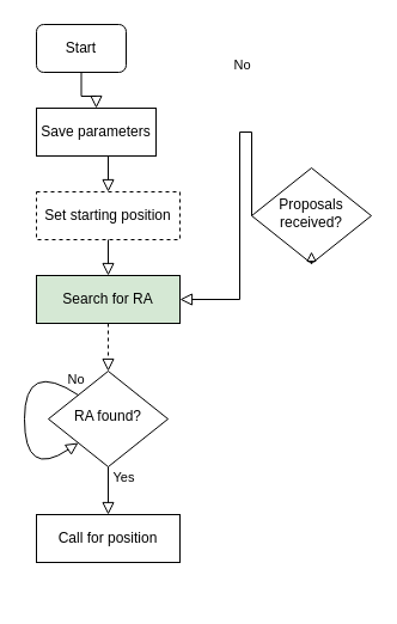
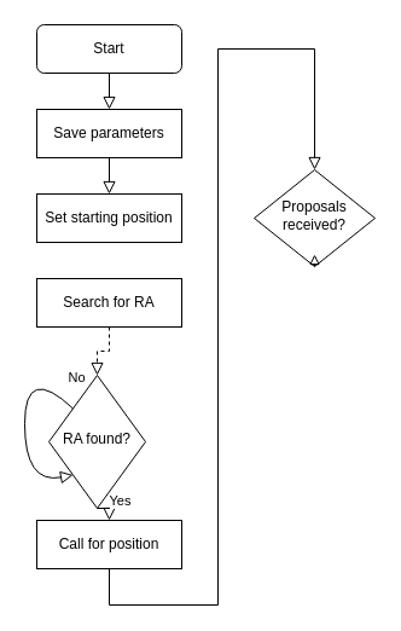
  <mxCell id="0" />
  <mxCell id="1" parent="0" />
  <mxCell id="2" value="" style="rounded=0;html=1;jettySize=auto;orthogonalLoop=1;fontSize=11;endArrow=block;endFill=0;endSize=8;strokeWidth=1;shadow=0;labelBackgroundColor=none;edgeStyle=orthogonalEdgeStyle;entryX=0.5;entryY=0;entryDx=0;entryDy=0;" parent="1" source="3" target="5" edge="1"><mxGeometry relative="1" as="geometry" /></mxCell>
- <mxCell id="3" value="Start" style="rounded=1;whiteSpace=wrap;html=1;fontSize=12;glass=0;strokeWidth=1;shadow=0;" parent="1" vertex="1"><mxGeometry x="30" y="20" width="75" height="40" as="geometry" /></mxCell>
+ <mxCell id="3" value="Start" style="rounded=1;whiteSpace=wrap;html=1;fontSize=12;glass=0;strokeWidth=1;shadow=0;" parent="1" vertex="1"><mxGeometry x="30" y="20" width="120" height="40" as="geometry" /></mxCell>
  <mxCell id="4" value="Proposals received?" style="rhombus;whiteSpace=wrap;html=1;shadow=0;fontFamily=Helvetica;fontSize=12;align=center;strokeWidth=1;spacing=6;spacingTop=-4;" parent="1" vertex="1"><mxGeometry x="210" y="140" width="100" height="80" as="geometry" /></mxCell>
- <mxCell id="5" value="Save parameters" style="rounded=0;whiteSpace=wrap;html=1;" parent="1" vertex="1"><mxGeometry x="30" y="90" width="100" height="40" as="geometry" /></mxCell>
- <mxCell id="6" value="Set starting position" style="rounded=0;whiteSpace=wrap;html=1;dashed=1;" parent="1" vertex="1"><mxGeometry x="30" y="160" width="120" height="40" as="geometry" /></mxCell>
+ <mxCell id="5" value="Save parameters" style="rounded=0;whiteSpace=wrap;html=1;" parent="1" vertex="1"><mxGeometry x="30" y="90" width="120" height="40" as="geometry" /></mxCell>
+ <mxCell id="6" value="Set starting position" style="rounded=0;whiteSpace=wrap;html=1;" parent="1" vertex="1"><mxGeometry x="30" y="160" width="120" height="40" as="geometry" /></mxCell>
  <mxCell id="7" value="Call for position" style="rounded=0;whiteSpace=wrap;html=1;" parent="1" vertex="1"><mxGeometry x="30" y="430" width="120" height="40" as="geometry" /></mxCell>
  <mxCell id="8" value="" style="rounded=0;html=1;jettySize=auto;orthogonalLoop=1;fontSize=11;endArrow=block;endFill=0;endSize=8;strokeWidth=1;shadow=0;labelBackgroundColor=none;edgeStyle=orthogonalEdgeStyle;entryX=0.5;entryY=0;entryDx=0;entryDy=0;exitX=0.5;exitY=1;exitDx=0;exitDy=0;" parent="1" source="5" target="6" edge="1"><mxGeometry relative="1" as="geometry"><mxPoint x="90" y="150" as="sourcePoint" /><mxPoint x="90" y="210" as="targetPoint" /><Array as="points" /></mxGeometry></mxCell>
  <mxCell id="9" value="" style="rounded=0;html=1;jettySize=auto;orthogonalLoop=1;fontSize=11;endArrow=block;endFill=0;endSize=8;strokeWidth=1;shadow=0;labelBackgroundColor=none;edgeStyle=orthogonalEdgeStyle;exitX=0.5;exitY=1;exitDx=0;exitDy=0;entryX=0.5;entryY=0;entryDx=0;entryDy=0;dashed=1;" parent="1" source="12" target="15" edge="1"><mxGeometry relative="1" as="geometry"><mxPoint x="230" y="180" as="sourcePoint" /><mxPoint x="110" y="290" as="targetPoint" /></mxGeometry></mxCell>
- <mxCell id="11" value="" style="rounded=0;html=1;jettySize=auto;orthogonalLoop=1;fontSize=11;endArrow=block;endFill=0;endSize=8;strokeWidth=1;shadow=0;labelBackgroundColor=none;edgeStyle=orthogonalEdgeStyle;entryX=0.5;entryY=0;entryDx=0;entryDy=0;exitX=0.5;exitY=1;exitDx=0;exitDy=0;" parent="1" source="6" target="12" edge="1"><mxGeometry relative="1" as="geometry"><mxPoint x="90" y="190" as="sourcePoint" /><mxPoint x="90" y="280" as="targetPoint" /></mxGeometry></mxCell>
- <mxCell id="12" value="Search for RA" style="rounded=0;whiteSpace=wrap;html=1;fillColor=#d5e8d4;" parent="1" vertex="1"><mxGeometry x="30" y="230" width="120" height="40" as="geometry" /></mxCell>
+ <mxCell id="10" value="" style="rounded=0;html=1;jettySize=auto;orthogonalLoop=1;fontSize=11;endArrow=block;endFill=0;endSize=8;strokeWidth=1;shadow=0;labelBackgroundColor=none;edgeStyle=orthogonalEdgeStyle;entryX=0.5;entryY=0;entryDx=0;entryDy=0;exitX=0.5;exitY=1;exitDx=0;exitDy=0;" parent="1" source="7" target="4" edge="1"><mxGeometry relative="1" as="geometry"><mxPoint x="163" y="350" as="sourcePoint" /><mxPoint x="163" y="400" as="targetPoint" /><Array as="points"><mxPoint x="90" y="500" /><mxPoint x="180" y="500" /><mxPoint x="180" y="40" /><mxPoint x="260" y="40" /></Array></mxGeometry></mxCell>
+ <mxCell id="12" value="Search for RA" style="rounded=0;whiteSpace=wrap;html=1;" parent="1" vertex="1"><mxGeometry x="30" y="230" width="120" height="40" as="geometry" /></mxCell>
  <mxCell id="13" style="edgeStyle=orthogonalEdgeStyle;rounded=0;orthogonalLoop=1;jettySize=auto;html=1;exitX=0.5;exitY=1;exitDx=0;exitDy=0;entryX=0.5;entryY=0;entryDx=0;entryDy=0;endSize=8;endArrow=block;endFill=0;" edge="1" parent="1" source="15" target="7"><mxGeometry relative="1" as="geometry" /></mxCell>
  <mxCell id="14" value="Yes" style="edgeLabel;html=1;align=center;verticalAlign=middle;resizable=0;points=[];" vertex="1" connectable="0" parent="13"><mxGeometry x="-0.3" y="1" relative="1" as="geometry"><mxPoint x="11" y="-6" as="offset" /></mxGeometry></mxCell>
- <mxCell id="15" value="RA found?" style="rhombus;whiteSpace=wrap;html=1;shadow=0;fontFamily=Helvetica;fontSize=12;align=center;strokeWidth=1;spacing=6;spacingTop=-4;" vertex="1" parent="1"><mxGeometry x="40" y="310" width="100" height="80" as="geometry" /></mxCell>
+ <mxCell id="15" value="RA found?" style="rhombus;whiteSpace=wrap;html=1;shadow=0;fontFamily=Helvetica;fontSize=12;align=center;strokeWidth=1;spacing=6;spacingTop=-4;" vertex="1" parent="1"><mxGeometry x="40" y="310" width="80" height="110" as="geometry" /></mxCell>
  <mxCell id="16" value="" style="curved=1;endArrow=block;html=1;rounded=0;entryX=0;entryY=1;entryDx=0;entryDy=0;exitX=0;exitY=0;exitDx=0;exitDy=0;endSize=8;endFill=0;" edge="1" parent="1" source="15" target="15"><mxGeometry width="50" height="50" relative="1" as="geometry"><mxPoint x="-15" y="330" as="sourcePoint" /><mxPoint x="-15" y="370" as="targetPoint" /><Array as="points"><mxPoint x="20" y="300" /><mxPoint x="20" y="400" /></Array></mxGeometry></mxCell>
  <mxCell id="17" value="&lt;div style=&quot;text-align: left;&quot;&gt;&lt;span style=&quot;background-color: initial;&quot;&gt;No&lt;/span&gt;&lt;/div&gt;" style="edgeLabel;html=1;align=center;verticalAlign=middle;resizable=0;points=[];labelBackgroundColor=none;" vertex="1" connectable="0" parent="16"><mxGeometry x="-0.199" relative="1" as="geometry"><mxPoint x="42" y="-12" as="offset" /></mxGeometry></mxCell>
- <mxCell id="18" value="" style="rounded=0;html=1;jettySize=auto;orthogonalLoop=1;fontSize=11;endArrow=block;endFill=0;endSize=8;strokeWidth=1;shadow=0;labelBackgroundColor=none;edgeStyle=orthogonalEdgeStyle;entryX=1;entryY=0.5;entryDx=0;entryDy=0;exitX=0;exitY=0.5;exitDx=0;exitDy=0;" edge="1" parent="1" source="4" target="12"><mxGeometry relative="1" as="geometry"><mxPoint x="100" y="140" as="sourcePoint" /><mxPoint x="100" y="170" as="targetPoint" /><Array as="points"><mxPoint x="200" y="110" /><mxPoint x="200" y="250" /></Array></mxGeometry></mxCell>
- <mxCell id="19" value="No" style="edgeLabel;html=1;align=center;verticalAlign=middle;resizable=0;points=[];" vertex="1" connectable="0" parent="18"><mxGeometry x="-0.392" relative="1" as="geometry"><mxPoint x="1" y="-59" as="offset" /></mxGeometry></mxCell>
  <mxCell id="20" value="" style="endArrow=block;html=1;rounded=0;exitX=0.5;exitY=1;exitDx=0;exitDy=0;startSize=8;endFill=0;" edge="1" parent="1" source="4"><mxGeometry width="50" height="50" relative="1" as="geometry"><mxPoint x="270" y="230" as="sourcePoint" /><mxPoint x="260" y="210" as="targetPoint" /></mxGeometry></mxCell>
